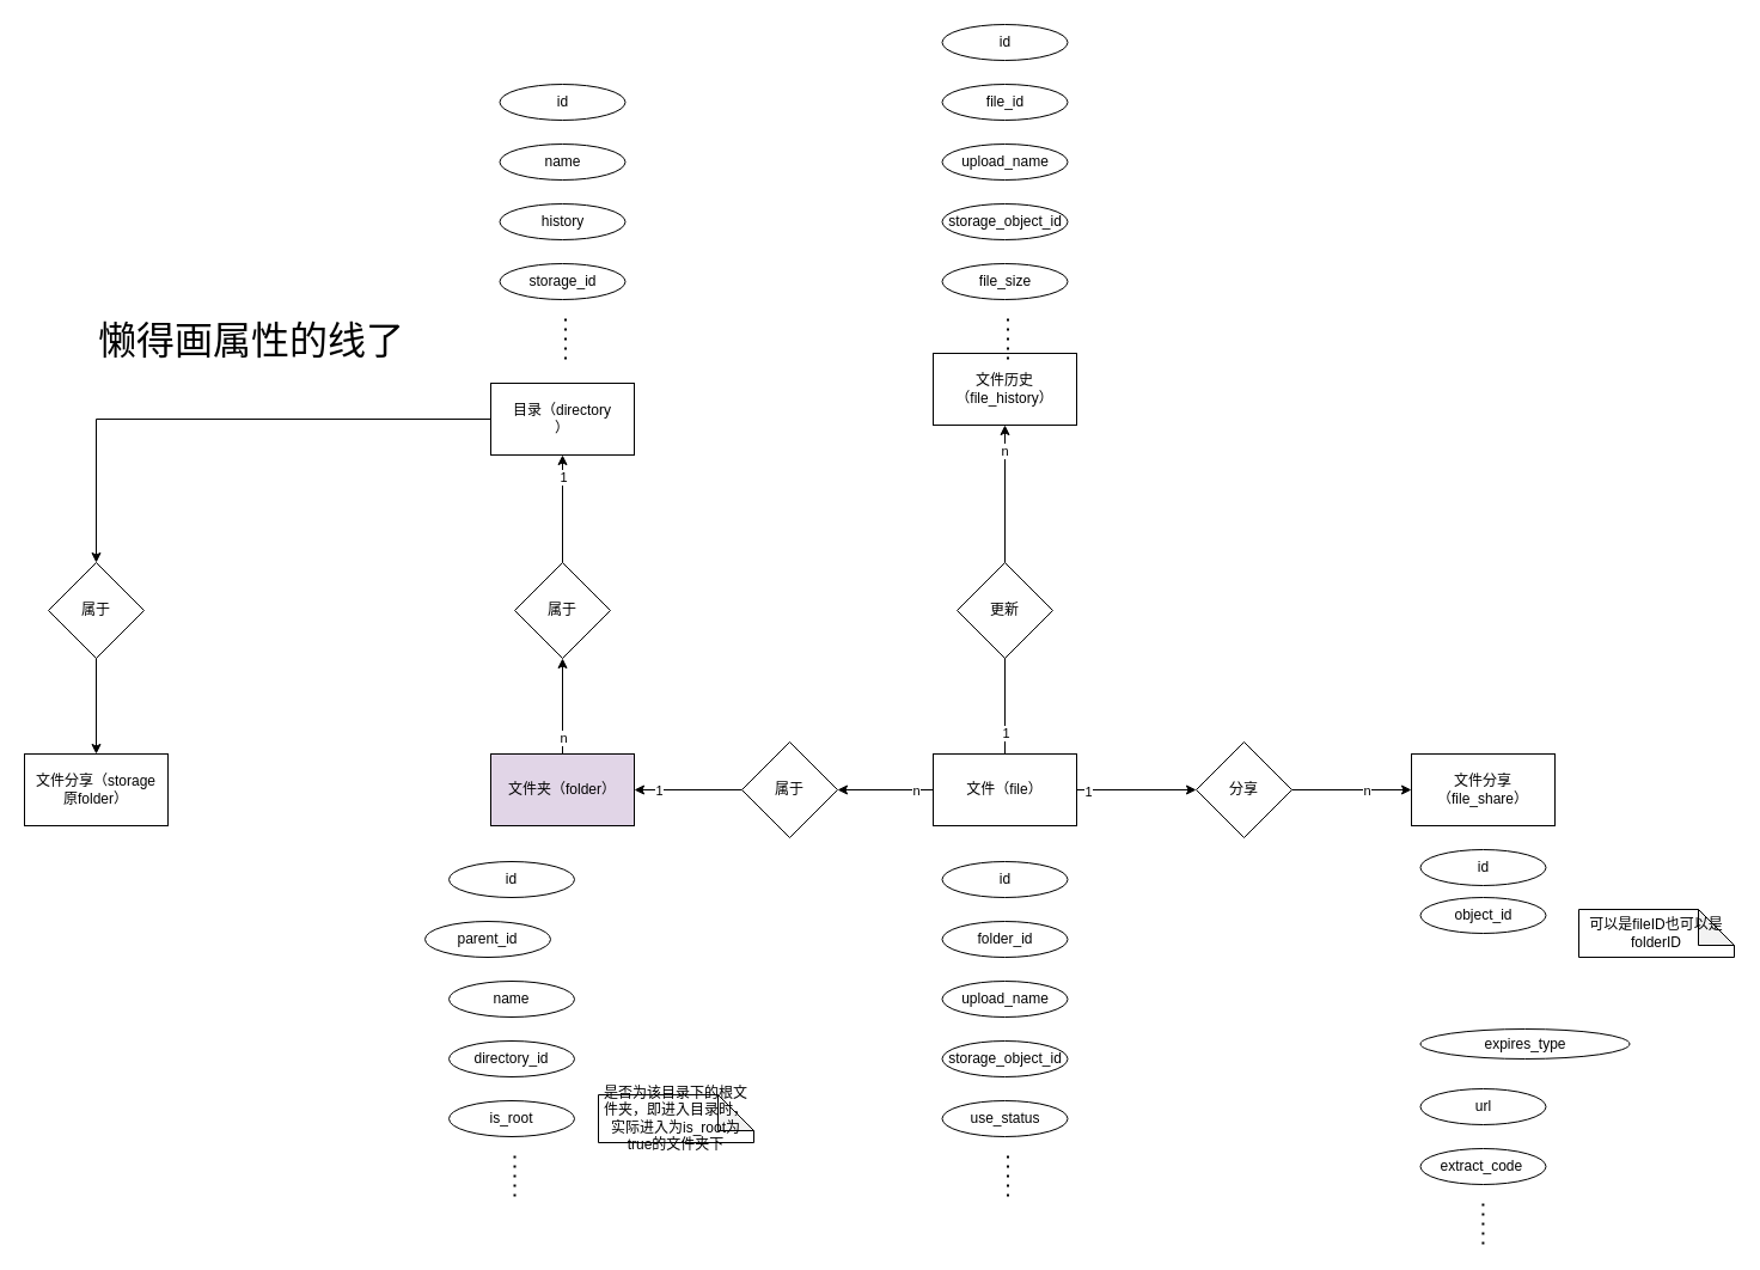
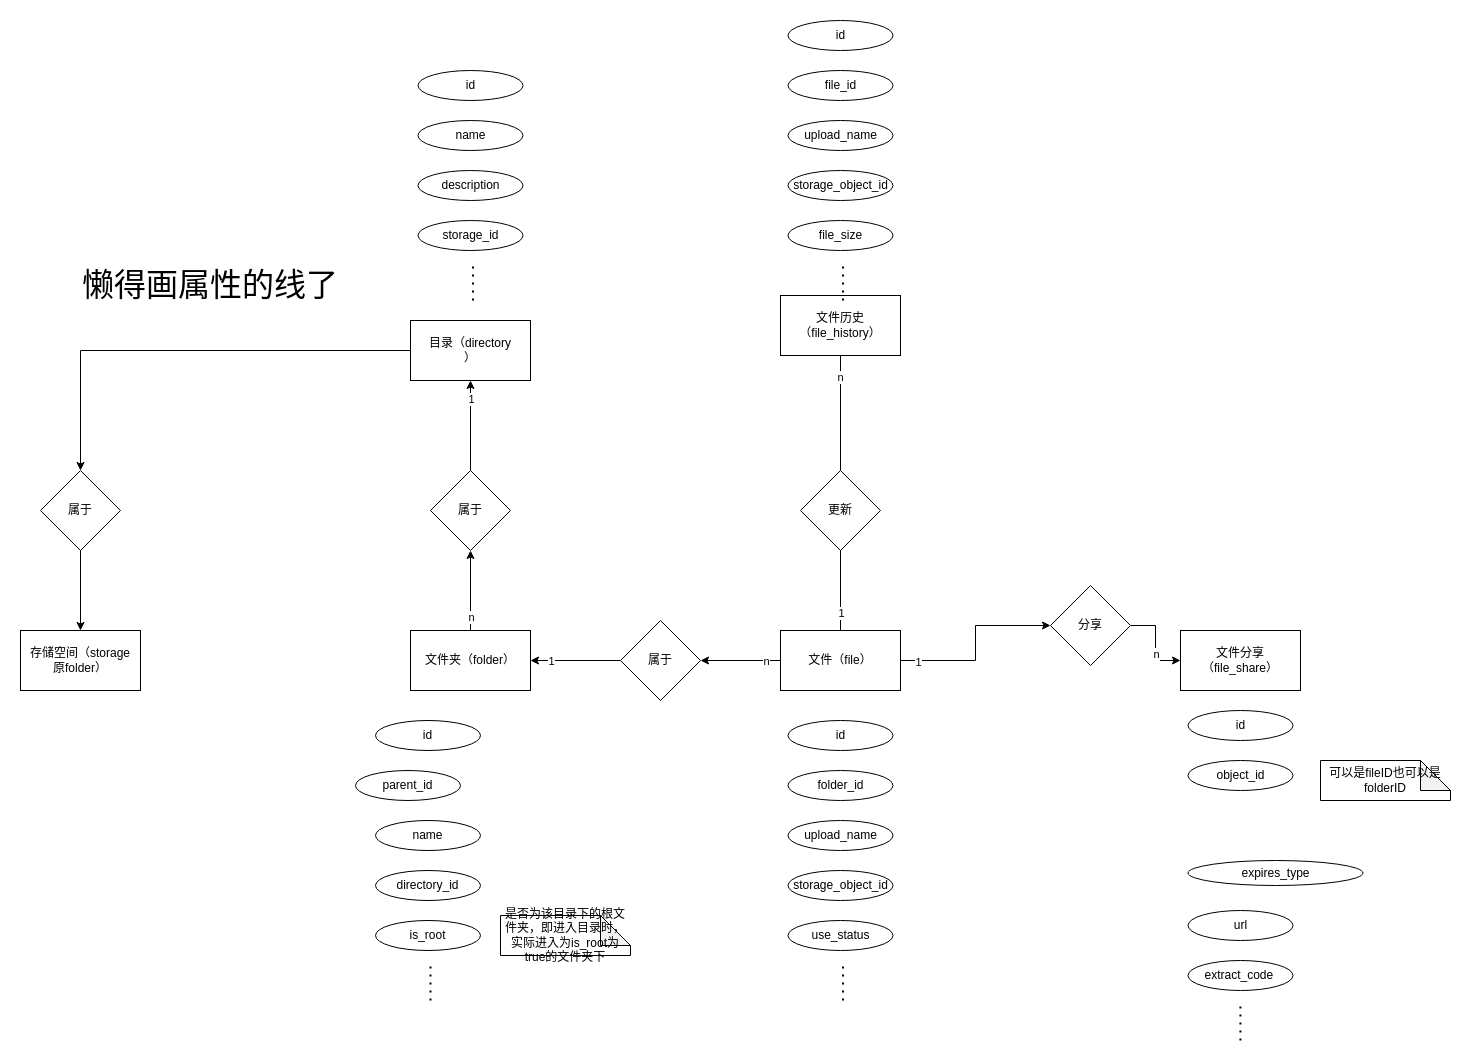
  <mxCell id="0" />
  <mxCell id="1" parent="0" />
  <mxCell id="2" style="edgeStyle=orthogonalEdgeStyle;rounded=0;orthogonalLoop=1;jettySize=auto;html=1;exitX=0.5;exitY=0;exitDx=0;exitDy=0;entryX=0.5;entryY=1;entryDx=0;entryDy=0;" edge="1" parent="1" source="4" target="23"><mxGeometry relative="1" as="geometry" /></mxCell>
  <mxCell id="3" value="n" style="edgeLabel;html=1;align=center;verticalAlign=middle;resizable=0;points=[];" vertex="1" connectable="0" parent="2"><mxGeometry x="-0.64" relative="1" as="geometry"><mxPoint as="offset" /></mxGeometry></mxCell>
- <mxCell id="4" value="文件夹（folder）" style="rounded=0;whiteSpace=wrap;html=1;fillColor=#e1d5e7;" vertex="1" parent="1"><mxGeometry x="410" y="630" width="120" height="60" as="geometry" /></mxCell>
+ <mxCell id="4" value="文件夹（folder）" style="rounded=0;whiteSpace=wrap;html=1;" vertex="1" parent="1"><mxGeometry x="410" y="630" width="120" height="60" as="geometry" /></mxCell>
  <mxCell id="5" value="文件（file）" style="rounded=0;whiteSpace=wrap;html=1;" vertex="1" parent="1"><mxGeometry x="780" y="630" width="120" height="60" as="geometry" /></mxCell>
  <mxCell id="6" value="文件历史（file_history）" style="rounded=0;whiteSpace=wrap;html=1;" vertex="1" parent="1"><mxGeometry x="780" y="295" width="120" height="60" as="geometry" /></mxCell>
  <mxCell id="7" value="文件分享（file_share）" style="rounded=0;whiteSpace=wrap;html=1;" vertex="1" parent="1"><mxGeometry x="1180" y="630" width="120" height="60" as="geometry" /></mxCell>
  <mxCell id="8" style="edgeStyle=orthogonalEdgeStyle;rounded=0;orthogonalLoop=1;jettySize=auto;html=1;exitX=0;exitY=0.5;exitDx=0;exitDy=0;entryX=1;entryY=0.5;entryDx=0;entryDy=0;" edge="1" parent="1" source="14" target="20"><mxGeometry relative="1" as="geometry" /></mxCell>
  <mxCell id="9" value="n" style="edgeLabel;html=1;align=center;verticalAlign=middle;resizable=0;points=[];" vertex="1" connectable="0" parent="8"><mxGeometry x="-0.633" relative="1" as="geometry"><mxPoint as="offset" /></mxGeometry></mxCell>
  <mxCell id="10" style="edgeStyle=orthogonalEdgeStyle;rounded=0;orthogonalLoop=1;jettySize=auto;html=1;exitX=0.5;exitY=0;exitDx=0;exitDy=0;" edge="1" parent="1" source="14"><mxGeometry relative="1" as="geometry"><mxPoint x="840" y="530" as="targetPoint" /></mxGeometry></mxCell>
  <mxCell id="11" value="1" style="edgeLabel;html=1;align=center;verticalAlign=middle;resizable=0;points=[];" vertex="1" connectable="0" parent="10"><mxGeometry x="-0.633" relative="1" as="geometry"><mxPoint as="offset" /></mxGeometry></mxCell>
  <mxCell id="12" style="edgeStyle=orthogonalEdgeStyle;rounded=0;orthogonalLoop=1;jettySize=auto;html=1;exitX=1;exitY=0.5;exitDx=0;exitDy=0;entryX=0;entryY=0.5;entryDx=0;entryDy=0;" edge="1" parent="1" source="14" target="29"><mxGeometry relative="1" as="geometry" /></mxCell>
  <mxCell id="13" value="1" style="edgeLabel;html=1;align=center;verticalAlign=middle;resizable=0;points=[];" vertex="1" connectable="0" parent="12"><mxGeometry x="-0.814" y="-1" relative="1" as="geometry"><mxPoint as="offset" /></mxGeometry></mxCell>
  <mxCell id="14" value="文件（file）" style="rounded=0;whiteSpace=wrap;html=1;" vertex="1" parent="1"><mxGeometry x="780" y="630" width="120" height="60" as="geometry" /></mxCell>
  <mxCell id="15" style="edgeStyle=orthogonalEdgeStyle;rounded=0;orthogonalLoop=1;jettySize=auto;html=1;exitX=0;exitY=0.5;exitDx=0;exitDy=0;entryX=0.5;entryY=0;entryDx=0;entryDy=0;" edge="1" parent="1" source="16" target="31"><mxGeometry relative="1" as="geometry"><mxPoint x="80" y="430" as="targetPoint" /></mxGeometry></mxCell>
  <mxCell id="16" value="目录（directory&lt;br&gt;）" style="rounded=0;whiteSpace=wrap;html=1;" vertex="1" parent="1"><mxGeometry x="410" y="320" width="120" height="60" as="geometry" /></mxCell>
- <mxCell id="17" value="文件分享（storage&lt;br&gt;原folder）" style="rounded=0;whiteSpace=wrap;html=1;" vertex="1" parent="1"><mxGeometry x="20" y="630" width="120" height="60" as="geometry" /></mxCell>
+ <mxCell id="17" value="存储空间（storage&lt;br&gt;原folder）" style="rounded=0;whiteSpace=wrap;html=1;" vertex="1" parent="1"><mxGeometry x="20" y="630" width="120" height="60" as="geometry" /></mxCell>
  <mxCell id="18" style="edgeStyle=orthogonalEdgeStyle;rounded=0;orthogonalLoop=1;jettySize=auto;html=1;exitX=0;exitY=0.5;exitDx=0;exitDy=0;entryX=1;entryY=0.5;entryDx=0;entryDy=0;" edge="1" parent="1" source="20" target="4"><mxGeometry relative="1" as="geometry" /></mxCell>
  <mxCell id="19" value="1" style="edgeLabel;html=1;align=center;verticalAlign=middle;resizable=0;points=[];" vertex="1" connectable="0" parent="18"><mxGeometry x="0.553" relative="1" as="geometry"><mxPoint as="offset" /></mxGeometry></mxCell>
  <mxCell id="20" value="属于" style="rhombus;whiteSpace=wrap;html=1;" vertex="1" parent="1"><mxGeometry x="620" y="620" width="80" height="80" as="geometry" /></mxCell>
  <mxCell id="21" style="edgeStyle=orthogonalEdgeStyle;rounded=0;orthogonalLoop=1;jettySize=auto;html=1;exitX=0.5;exitY=0;exitDx=0;exitDy=0;entryX=0.5;entryY=1;entryDx=0;entryDy=0;" edge="1" parent="1" source="23" target="16"><mxGeometry relative="1" as="geometry" /></mxCell>
  <mxCell id="22" value="1" style="edgeLabel;html=1;align=center;verticalAlign=middle;resizable=0;points=[];" vertex="1" connectable="0" parent="21"><mxGeometry x="0.591" relative="1" as="geometry"><mxPoint as="offset" /></mxGeometry></mxCell>
  <mxCell id="23" value="属于" style="rhombus;whiteSpace=wrap;html=1;" vertex="1" parent="1"><mxGeometry x="430" y="470" width="80" height="80" as="geometry" /></mxCell>
- <mxCell id="24" style="edgeStyle=orthogonalEdgeStyle;rounded=0;orthogonalLoop=1;jettySize=auto;html=1;exitX=0.5;exitY=0;exitDx=0;exitDy=0;entryX=0.5;entryY=1;entryDx=0;entryDy=0;" edge="1" parent="1" source="26" target="6"><mxGeometry relative="1" as="geometry" /></mxCell>
+ <mxCell id="24" style="edgeStyle=orthogonalEdgeStyle;rounded=0;orthogonalLoop=1;jettySize=auto;html=1;exitX=0.5;exitY=0;exitDx=0;exitDy=0;entryX=0.5;entryY=1;entryDx=0;entryDy=0;endArrow=none;" edge="1" parent="1" source="26" target="6"><mxGeometry relative="1" as="geometry" /></mxCell>
  <mxCell id="25" value="n" style="edgeLabel;html=1;align=center;verticalAlign=middle;resizable=0;points=[];" vertex="1" connectable="0" parent="24"><mxGeometry x="0.639" y="1" relative="1" as="geometry"><mxPoint as="offset" /></mxGeometry></mxCell>
  <mxCell id="26" value="更新" style="rhombus;whiteSpace=wrap;html=1;" vertex="1" parent="1"><mxGeometry x="800" y="470" width="80" height="80" as="geometry" /></mxCell>
  <mxCell id="27" style="edgeStyle=orthogonalEdgeStyle;rounded=0;orthogonalLoop=1;jettySize=auto;html=1;exitX=1;exitY=0.5;exitDx=0;exitDy=0;entryX=0;entryY=0.5;entryDx=0;entryDy=0;" edge="1" parent="1" source="29" target="7"><mxGeometry relative="1" as="geometry" /></mxCell>
  <mxCell id="28" value="n" style="edgeLabel;html=1;align=center;verticalAlign=middle;resizable=0;points=[];" vertex="1" connectable="0" parent="27"><mxGeometry x="0.247" relative="1" as="geometry"><mxPoint as="offset" /></mxGeometry></mxCell>
- <mxCell id="29" value="分享" style="rhombus;whiteSpace=wrap;html=1;" vertex="1" parent="1"><mxGeometry x="1000" y="620" width="80" height="80" as="geometry" /></mxCell>
+ <mxCell id="29" value="分享" style="rhombus;whiteSpace=wrap;html=1;" vertex="1" parent="1"><mxGeometry x="1050" y="585" width="80" height="80" as="geometry" /></mxCell>
  <mxCell id="30" style="edgeStyle=orthogonalEdgeStyle;rounded=0;orthogonalLoop=1;jettySize=auto;html=1;exitX=0.5;exitY=1;exitDx=0;exitDy=0;" edge="1" parent="1" source="31" target="17"><mxGeometry relative="1" as="geometry" /></mxCell>
  <mxCell id="31" value="属于" style="rhombus;whiteSpace=wrap;html=1;" vertex="1" parent="1"><mxGeometry x="40" y="470" width="80" height="80" as="geometry" /></mxCell>
  <mxCell id="32" value="id" style="ellipse;whiteSpace=wrap;html=1;" vertex="1" parent="1"><mxGeometry x="375" y="720" width="105" height="30" as="geometry" /></mxCell>
  <mxCell id="33" value="name" style="ellipse;whiteSpace=wrap;html=1;" vertex="1" parent="1"><mxGeometry x="375" y="820" width="105" height="30" as="geometry" /></mxCell>
  <mxCell id="34" value="directory_id" style="ellipse;whiteSpace=wrap;html=1;" vertex="1" parent="1"><mxGeometry x="375" y="870" width="105" height="30" as="geometry" /></mxCell>
  <mxCell id="35" value="is_root" style="ellipse;whiteSpace=wrap;html=1;" vertex="1" parent="1"><mxGeometry x="375" y="920" width="105" height="30" as="geometry" /></mxCell>
  <mxCell id="36" value="是否为该目录下的根文件夹，即进入目录时，实际进入为is_root为true的文件夹下" style="shape=note;whiteSpace=wrap;html=1;backgroundOutline=1;darkOpacity=0.05;" vertex="1" parent="1"><mxGeometry x="500" y="915" width="130" height="40" as="geometry" /></mxCell>
  <mxCell id="37" value="parent_id" style="ellipse;whiteSpace=wrap;html=1;" vertex="1" parent="1"><mxGeometry x="355" y="770" width="105" height="30" as="geometry" /></mxCell>
  <mxCell id="38" value="" style="endArrow=none;dashed=1;html=1;dashPattern=1 3;strokeWidth=2;rounded=0;" edge="1" parent="1"><mxGeometry width="50" height="50" relative="1" as="geometry"><mxPoint x="430" y="1000" as="sourcePoint" /><mxPoint x="430" y="960" as="targetPoint" /></mxGeometry></mxCell>
  <mxCell id="39" value="id" style="ellipse;whiteSpace=wrap;html=1;" vertex="1" parent="1"><mxGeometry x="787.5" y="720" width="105" height="30" as="geometry" /></mxCell>
  <mxCell id="40" value="upload_name" style="ellipse;whiteSpace=wrap;html=1;" vertex="1" parent="1"><mxGeometry x="787.5" y="820" width="105" height="30" as="geometry" /></mxCell>
  <mxCell id="41" value="storage_object_id" style="ellipse;whiteSpace=wrap;html=1;" vertex="1" parent="1"><mxGeometry x="787.5" y="870" width="105" height="30" as="geometry" /></mxCell>
  <mxCell id="42" value="use_status" style="ellipse;whiteSpace=wrap;html=1;" vertex="1" parent="1"><mxGeometry x="787.5" y="920" width="105" height="30" as="geometry" /></mxCell>
  <mxCell id="43" value="folder_id" style="ellipse;whiteSpace=wrap;html=1;" vertex="1" parent="1"><mxGeometry x="787.5" y="770" width="105" height="30" as="geometry" /></mxCell>
  <mxCell id="44" value="" style="endArrow=none;dashed=1;html=1;dashPattern=1 3;strokeWidth=2;rounded=0;" edge="1" parent="1"><mxGeometry width="50" height="50" relative="1" as="geometry"><mxPoint x="842.5" y="1000" as="sourcePoint" /><mxPoint x="842.5" y="960" as="targetPoint" /></mxGeometry></mxCell>
  <mxCell id="45" value="id" style="ellipse;whiteSpace=wrap;html=1;" vertex="1" parent="1"><mxGeometry x="1187.5" y="710" width="105" height="30" as="geometry" /></mxCell>
  <mxCell id="46" value="expires_type" style="ellipse;whiteSpace=wrap;html=1;" vertex="1" parent="1"><mxGeometry x="1187.5" y="860" width="175" height="25" as="geometry" /></mxCell>
- <mxCell id="47" value="object_id" style="ellipse;whiteSpace=wrap;html=1;" vertex="1" parent="1"><mxGeometry x="1187.5" y="750" width="105" height="30" as="geometry" /></mxCell>
+ <mxCell id="47" value="object_id" style="ellipse;whiteSpace=wrap;html=1;" vertex="1" parent="1"><mxGeometry x="1187.5" y="760" width="105" height="30" as="geometry" /></mxCell>
  <mxCell id="48" value="" style="endArrow=none;dashed=1;html=1;dashPattern=1 3;strokeWidth=2;rounded=0;" edge="1" parent="1"><mxGeometry width="50" height="50" relative="1" as="geometry"><mxPoint x="1239.92" y="1040" as="sourcePoint" /><mxPoint x="1239.92" y="1000" as="targetPoint" /></mxGeometry></mxCell>
  <mxCell id="49" value="id" style="ellipse;whiteSpace=wrap;html=1;" vertex="1" parent="1"><mxGeometry x="787.5" y="20" width="105" height="30" as="geometry" /></mxCell>
  <mxCell id="50" value="upload_name" style="ellipse;whiteSpace=wrap;html=1;" vertex="1" parent="1"><mxGeometry x="787.5" y="120" width="105" height="30" as="geometry" /></mxCell>
  <mxCell id="51" value="storage_object_id" style="ellipse;whiteSpace=wrap;html=1;" vertex="1" parent="1"><mxGeometry x="787.5" y="170" width="105" height="30" as="geometry" /></mxCell>
  <mxCell id="52" value="file_size" style="ellipse;whiteSpace=wrap;html=1;" vertex="1" parent="1"><mxGeometry x="787.5" y="220" width="105" height="30" as="geometry" /></mxCell>
  <mxCell id="53" value="file_id" style="ellipse;whiteSpace=wrap;html=1;" vertex="1" parent="1"><mxGeometry x="787.5" y="70" width="105" height="30" as="geometry" /></mxCell>
  <mxCell id="54" value="" style="endArrow=none;dashed=1;html=1;dashPattern=1 3;strokeWidth=2;rounded=0;" edge="1" parent="1"><mxGeometry width="50" height="50" relative="1" as="geometry"><mxPoint x="842.5" y="300" as="sourcePoint" /><mxPoint x="842.5" y="260" as="targetPoint" /></mxGeometry></mxCell>
  <mxCell id="55" value="可以是fileID也可以是folderID" style="shape=note;whiteSpace=wrap;html=1;backgroundOutline=1;darkOpacity=0.05;" vertex="1" parent="1"><mxGeometry x="1320" y="760" width="130" height="40" as="geometry" /></mxCell>
  <mxCell id="56" value="url" style="ellipse;whiteSpace=wrap;html=1;" vertex="1" parent="1"><mxGeometry x="1187.5" y="910" width="105" height="30" as="geometry" /></mxCell>
  <mxCell id="57" value="extract_code&amp;nbsp;" style="ellipse;whiteSpace=wrap;html=1;" vertex="1" parent="1"><mxGeometry x="1187.5" y="960" width="105" height="30" as="geometry" /></mxCell>
  <mxCell id="58" value="id" style="ellipse;whiteSpace=wrap;html=1;" vertex="1" parent="1"><mxGeometry x="417.5" y="70" width="105" height="30" as="geometry" /></mxCell>
- <mxCell id="59" value="history" style="ellipse;whiteSpace=wrap;html=1;" vertex="1" parent="1"><mxGeometry x="417.5" y="170" width="105" height="30" as="geometry" /></mxCell>
+ <mxCell id="59" value="description" style="ellipse;whiteSpace=wrap;html=1;" vertex="1" parent="1"><mxGeometry x="417.5" y="170" width="105" height="30" as="geometry" /></mxCell>
  <mxCell id="60" value="storage_id" style="ellipse;whiteSpace=wrap;html=1;" vertex="1" parent="1"><mxGeometry x="417.5" y="220" width="105" height="30" as="geometry" /></mxCell>
  <mxCell id="61" value="name" style="ellipse;whiteSpace=wrap;html=1;" vertex="1" parent="1"><mxGeometry x="417.5" y="120" width="105" height="30" as="geometry" /></mxCell>
  <mxCell id="62" value="" style="endArrow=none;dashed=1;html=1;dashPattern=1 3;strokeWidth=2;rounded=0;" edge="1" parent="1"><mxGeometry width="50" height="50" relative="1" as="geometry"><mxPoint x="472.5" y="300" as="sourcePoint" /><mxPoint x="472.5" y="260" as="targetPoint" /></mxGeometry></mxCell>
  <mxCell id="63" value="懒得画属性的线了" style="text;html=1;strokeColor=none;fillColor=none;align=center;verticalAlign=middle;whiteSpace=wrap;rounded=0;fontSize=32;" vertex="1" parent="1"><mxGeometry x="70" y="260" width="280" height="50" as="geometry" /></mxCell>
